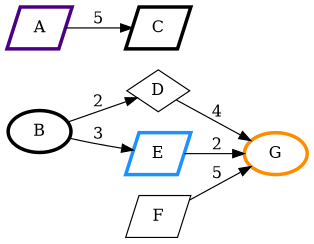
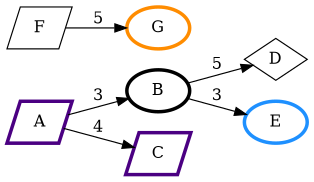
  digraph {
    rankdir=LR
    node [penwidth=3 shape=parallelogram]
    B [color=black shape=ellipse]
    A [color=Indigo]
-   C [color=black]
+   C [color=Indigo]
    D [shape=diamond penwidth=""]
-   E [color=dodgerblue]
+   E [color=dodgerblue shape=ellipse]
    G [color=darkorange shape=ellipse]
    F [penwidth=""]
-   B -> D [label=2]
+   B -> D [label=5]
    B -> E [label=3]
-   A -> C [label=5]
-   D -> G [label=4]
-   E -> G [label=2]
+   A -> B [label=3]
+   A -> C [label=4]
    F -> G [label=5]
  }
